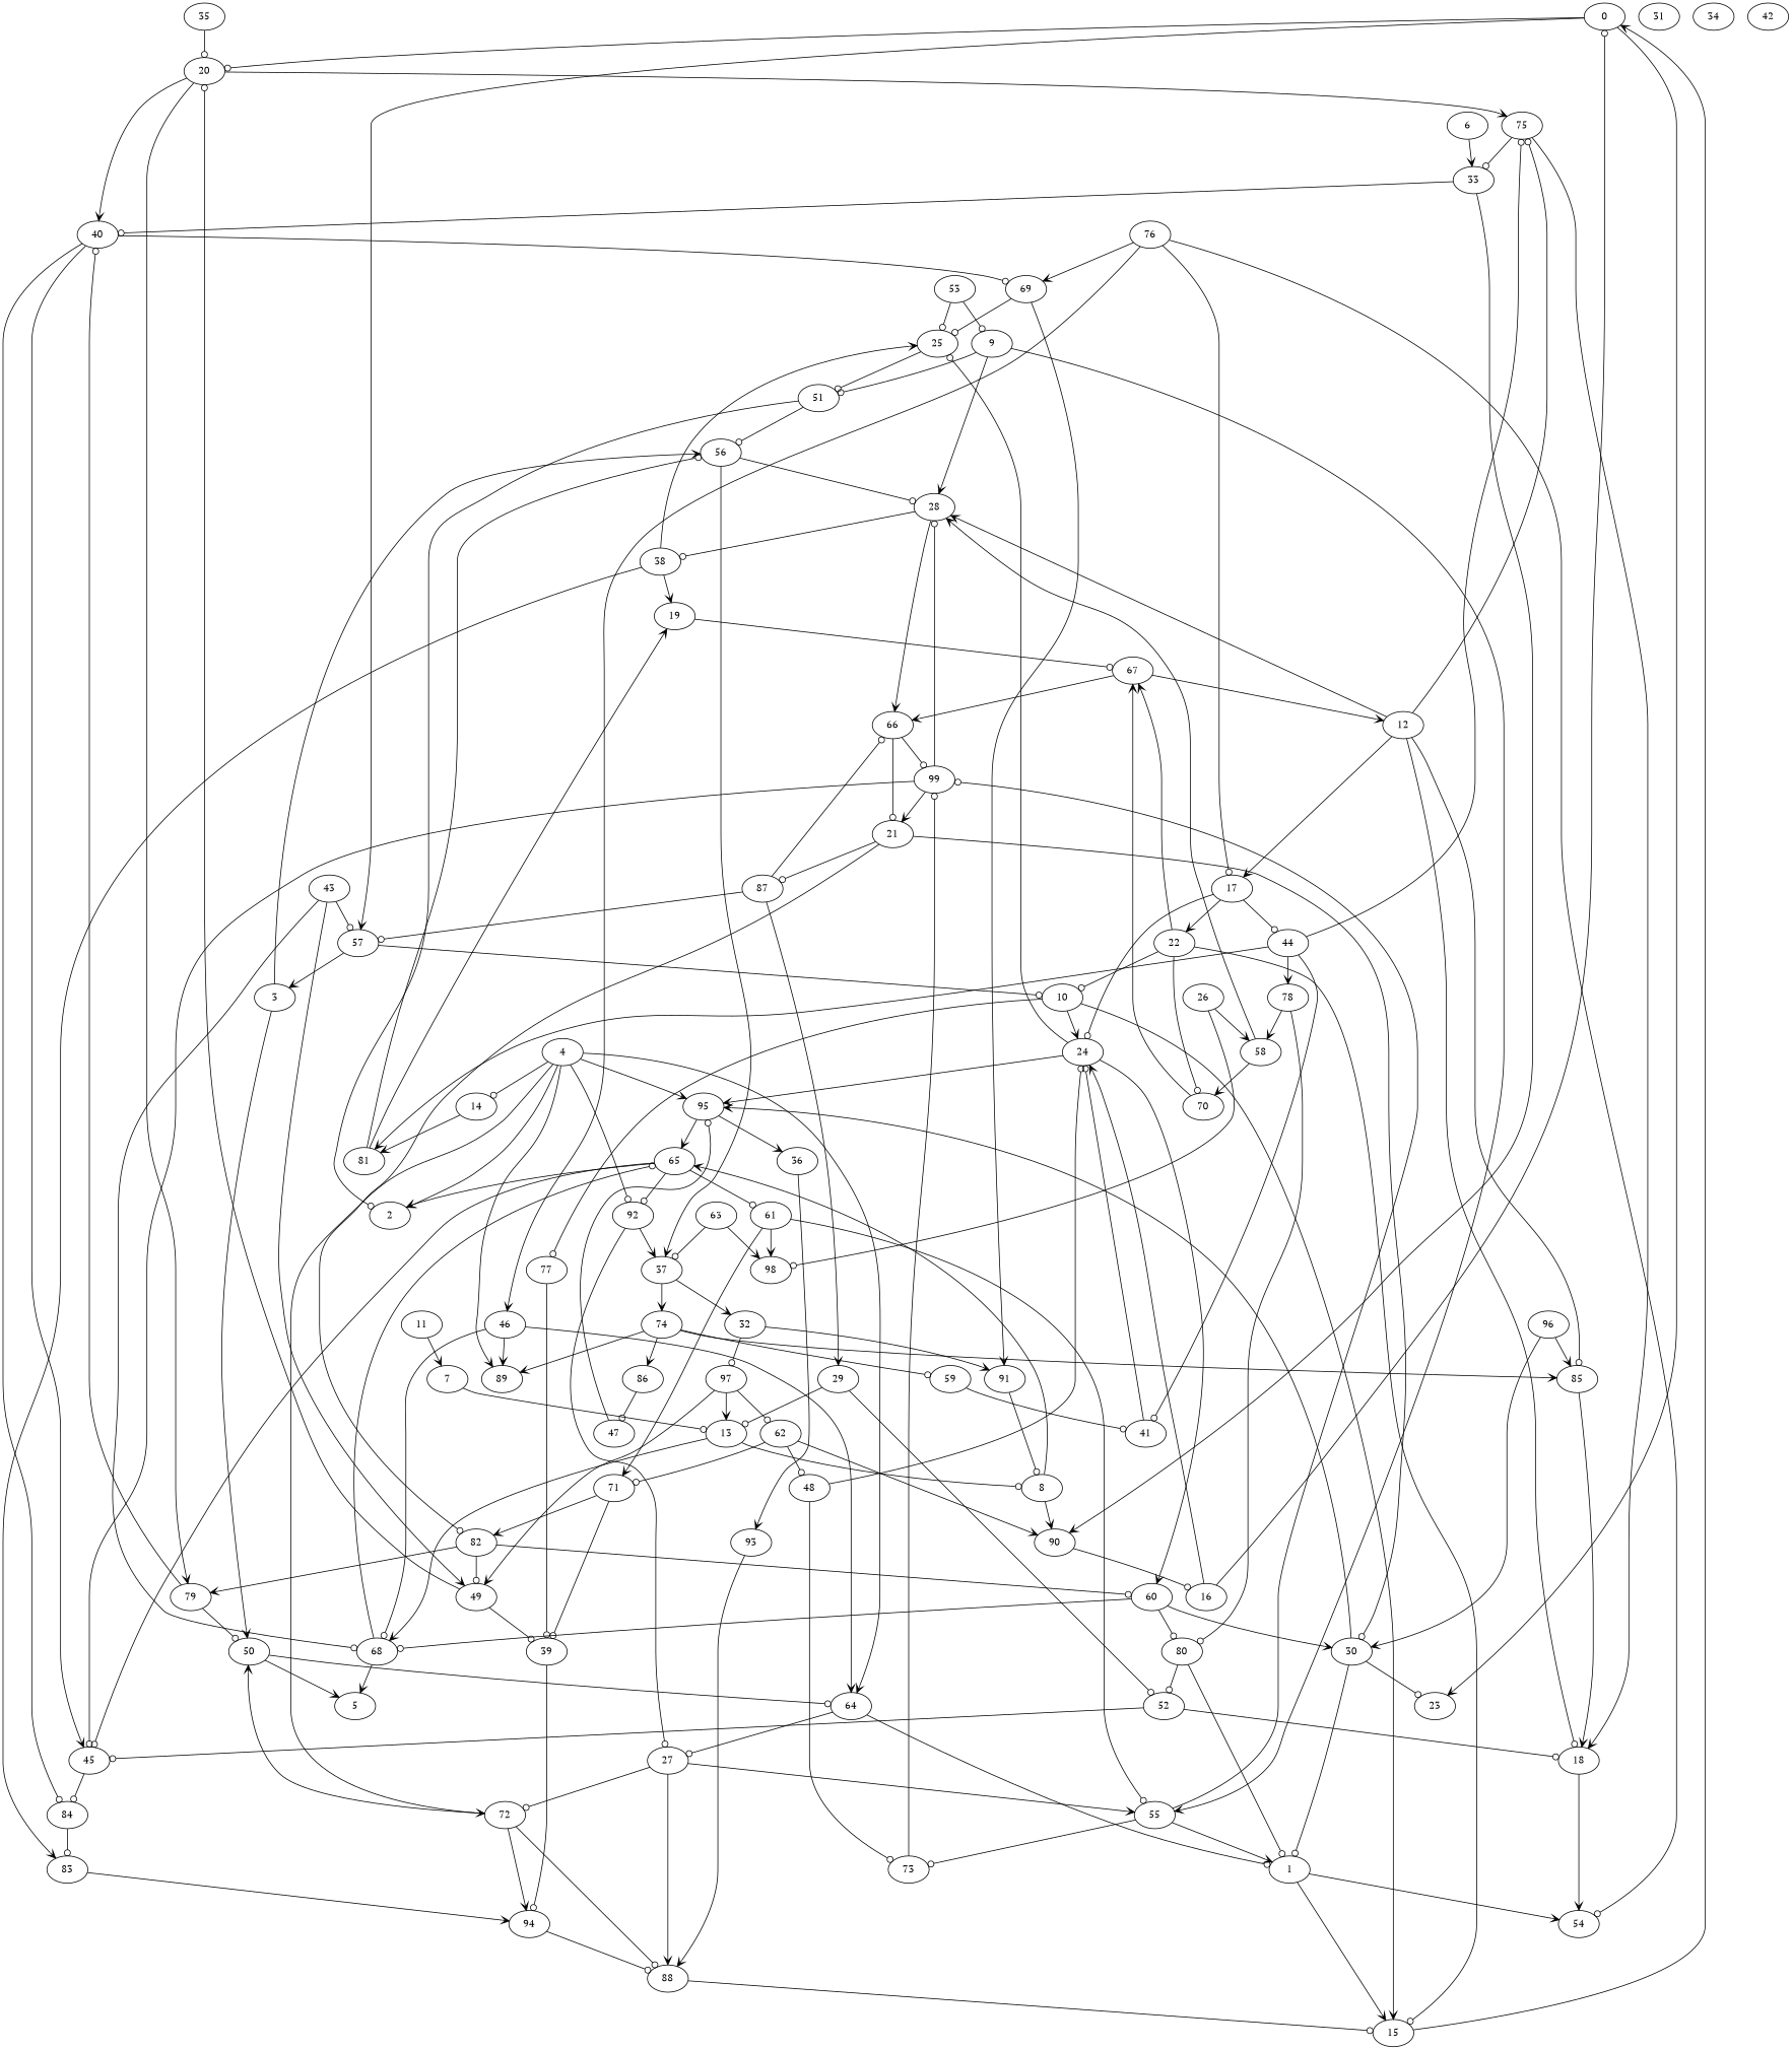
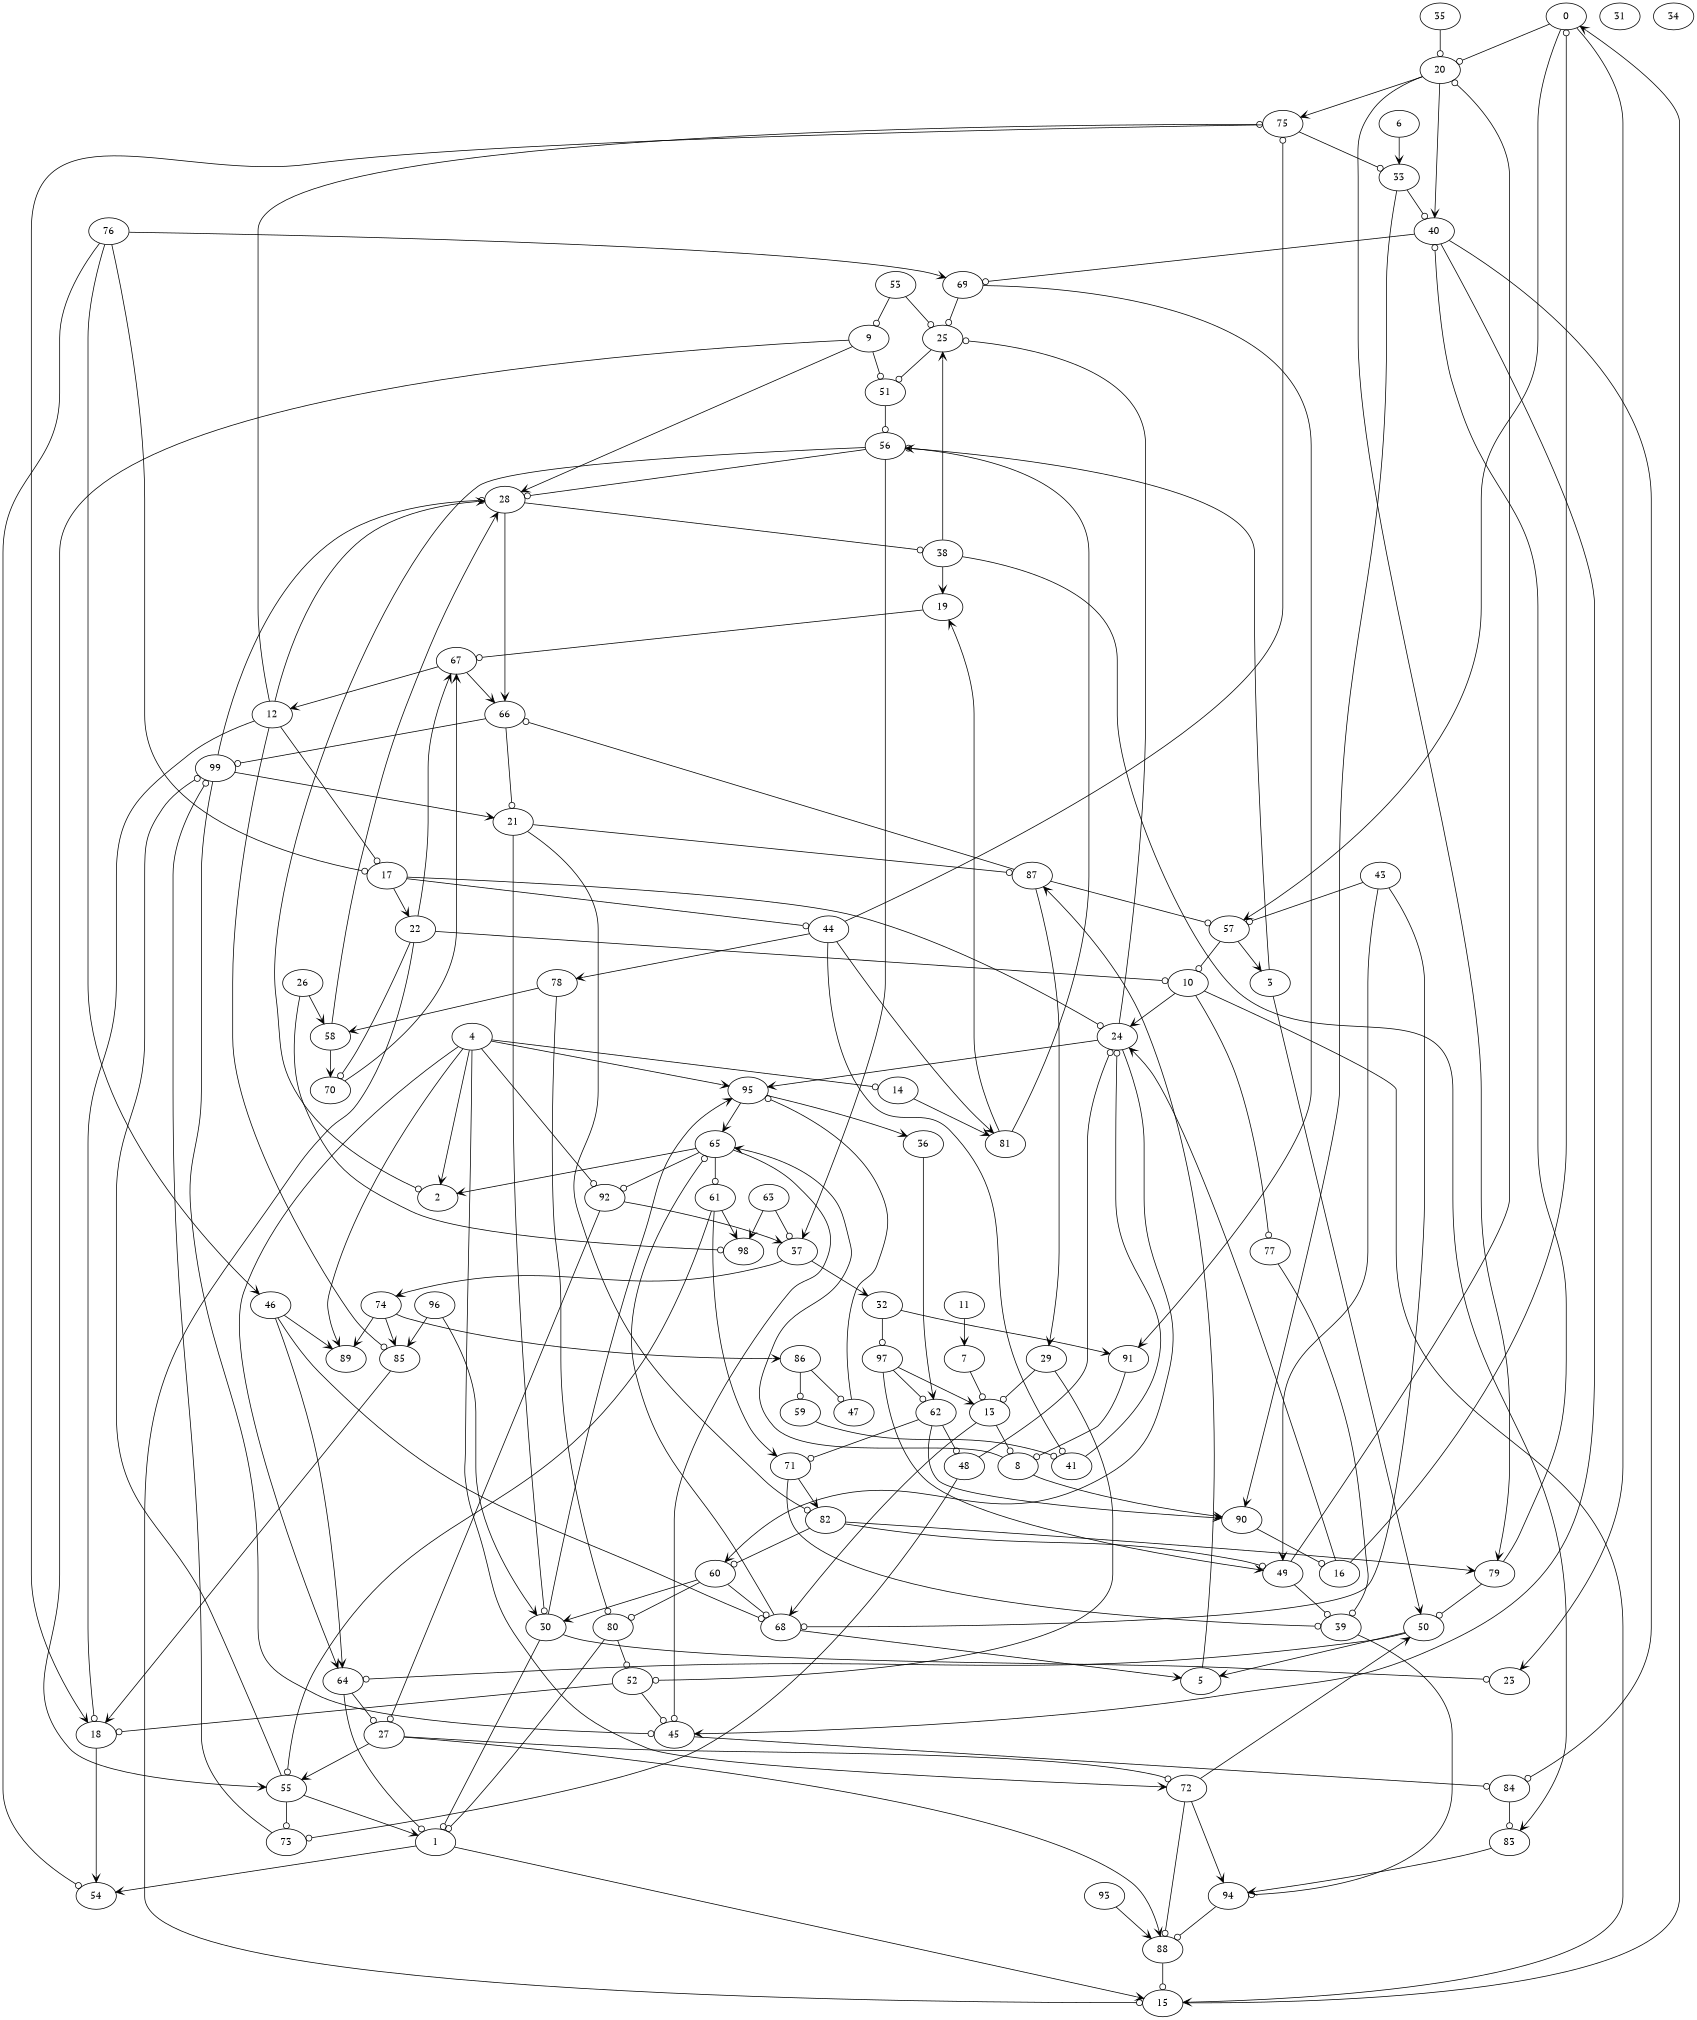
  digraph {
    fontname="PT Serif"
    node [fontname="PT Serif"]
    edge [arrowhead=odot fontname="PT Serif"]
    0
    20
    23
    57
    75
    40
    79
    3
    10
    1
    15
    54
    50
    56
    64
    5
    2
    28
    37
    4
    14
    72
    89
    92
    95
    81
    27
    88
    94
    65
    36
    87
    66
    29
    6
    33
    90
    7
    13
    8
    68
    45
    61
    16
    9
    51
    55
    38
    73
    99
    24
    77
    25
    60
    39
    11
    12
    17
    18
    85
    22
    44
    19
    67
    70
    41
    78
    69
    84
    21
    30
    82
    49
    80
    26
    58
    98
    83
    52
    31
    32
    91
    97
    62
    34
    35
    93
    74
    86
-   42
    43
    46
    47
    48
    53
    59
    71
    63
    76
    96
    0 -> 20
    0 -> 23 [arrowhead=vee]
    0 -> 57 [arrowhead=vee]
    20 -> 75 [arrowhead=vee]
    20 -> 40 [arrowhead=vee]
    20 -> 79 [arrowhead=vee]
    57 -> 3 [arrowhead=vee]
    57 -> 10
    75 -> 33
    75 -> 18 [arrowhead=vee]
    40 -> 45 [arrowhead=vee]
    40 -> 69
    40 -> 84
    79 -> 40
    79 -> 50
    3 -> 50 [arrowhead=vee]
    3 -> 56 [arrowhead=vee]
    10 -> 15 [arrowhead=vee]
    10 -> 24 [arrowhead=vee]
    10 -> 77
    1 -> 15 [arrowhead=vee]
    1 -> 54 [arrowhead=vee]
    15 -> 0 [arrowhead=vee]
    50 -> 64
    50 -> 5 [arrowhead=vee]
-   51 -> 2
+   56 -> 2
    56 -> 28
    56 -> 37 [arrowhead=vee]
    64 -> 1
    64 -> 27
+   5 -> 87 [arrowhead=vee]
    28 -> 66 [arrowhead=vee]
    28 -> 38
    37 -> 32 [arrowhead=vee]
    37 -> 74 [arrowhead=vee]
    4 -> 64 [arrowhead=vee]
    4 -> 2 [arrowhead=vee]
    4 -> 14
    4 -> 72 [arrowhead=vee]
    4 -> 89 [arrowhead=vee]
    4 -> 92
    4 -> 95 [arrowhead=vee]
    14 -> 81 [arrowhead=vee]
    72 -> 50 [arrowhead=vee]
    72 -> 88
    72 -> 94 [arrowhead=vee]
    92 -> 37 [arrowhead=vee]
    92 -> 27
    95 -> 65 [arrowhead=vee]
    95 -> 36 [arrowhead=vee]
    81 -> 56
    81 -> 19 [arrowhead=vee]
    27 -> 72
    27 -> 88 [arrowhead=vee]
    27 -> 55 [arrowhead=vee]
    88 -> 15
    94 -> 88
    65 -> 2 [arrowhead=vee]
    65 -> 92
    65 -> 45
    65 -> 61
-   36 -> 93 [arrowhead=vee]
+   36 -> 62 [arrowhead=vee]
    87 -> 57
    87 -> 66
    87 -> 29 [arrowhead=vee]
    66 -> 99
    66 -> 21
    29 -> 13
    29 -> 52
    6 -> 33 [arrowhead=vee]
    33 -> 40
    33 -> 90 [arrowhead=vee]
    90 -> 16
    7 -> 13
    13 -> 8
    13 -> 68 [arrowhead=vee]
    8 -> 65 [arrowhead=vee]
    8 -> 90 [arrowhead=vee]
    68 -> 5 [arrowhead=vee]
    68 -> 65
    45 -> 84
    61 -> 55
    61 -> 98 [arrowhead=vee]
    61 -> 71 [arrowhead=vee]
    16 -> 0
    16 -> 24 [arrowhead=vee]
    9 -> 28 [arrowhead=vee]
    9 -> 51
    9 -> 55 [arrowhead=vee]
    51 -> 56
    55 -> 1 [arrowhead=vee]
    55 -> 73
    55 -> 99
    38 -> 25 [arrowhead=vee]
    38 -> 19 [arrowhead=vee]
    38 -> 83 [arrowhead=vee]
    73 -> 99
    99 -> 28
    99 -> 45
    99 -> 21 [arrowhead=vee]
    24 -> 95 [arrowhead=vee]
    24 -> 25
    24 -> 60 [arrowhead=vee]
    77 -> 39
    25 -> 51
    60 -> 68
    60 -> 30 [arrowhead=vee]
    60 -> 80
    39 -> 94
    11 -> 7 [arrowhead=vee]
    12 -> 75
    12 -> 28 [arrowhead=vee]
-   12 -> 17 [arrowhead=vee]
+   12 -> 17
    12 -> 18
    12 -> 85
    17 -> 24
    17 -> 22 [arrowhead=vee]
    17 -> 44
    18 -> 54 [arrowhead=vee]
    85 -> 18 [arrowhead=vee]
    22 -> 10
    22 -> 15
    22 -> 67 [arrowhead=vee]
    22 -> 70
    44 -> 75
    44 -> 81 [arrowhead=vee]
    44 -> 41
    44 -> 78 [arrowhead=vee]
    19 -> 67
    67 -> 66 [arrowhead=vee]
    67 -> 12 [arrowhead=vee]
    70 -> 67 [arrowhead=vee]
    41 -> 24
    78 -> 80
    78 -> 58 [arrowhead=vee]
    69 -> 25
    69 -> 91 [arrowhead=vee]
    84 -> 83
    21 -> 87
    21 -> 30
    21 -> 82
    30 -> 23
    30 -> 1
    30 -> 95 [arrowhead=vee]
    82 -> 79 [arrowhead=vee]
    82 -> 60
    82 -> 49
    49 -> 20
    49 -> 39
    80 -> 1
    80 -> 52
    26 -> 58 [arrowhead=vee]
    26 -> 98
    58 -> 28 [arrowhead=vee]
    58 -> 70 [arrowhead=vee]
    83 -> 94 [arrowhead=vee]
    52 -> 45
    52 -> 18
    32 -> 91 [arrowhead=vee]
    32 -> 97
    91 -> 8
    97 -> 13 [arrowhead=vee]
    97 -> 49 [arrowhead=vee]
    97 -> 62
    62 -> 90 [arrowhead=vee]
    62 -> 48
    62 -> 71
    35 -> 20
    93 -> 88 [arrowhead=vee]
    74 -> 89 [arrowhead=vee]
    74 -> 85 [arrowhead=vee]
    74 -> 86 [arrowhead=vee]
    86 -> 47
-   74 -> 59
+   86 -> 59
    43 -> 57
    43 -> 68
    43 -> 49 [arrowhead=vee]
    46 -> 64 [arrowhead=vee]
    46 -> 89 [arrowhead=vee]
    46 -> 68
    47 -> 95
    48 -> 73
    48 -> 24
    53 -> 9
    53 -> 25
    59 -> 41
    71 -> 39
    71 -> 82 [arrowhead=vee]
    63 -> 37
    63 -> 98 [arrowhead=vee]
    76 -> 54
    76 -> 17
    76 -> 69 [arrowhead=vee]
    76 -> 46 [arrowhead=vee]
    96 -> 85 [arrowhead=vee]
    96 -> 30 [arrowhead=vee]
  }
